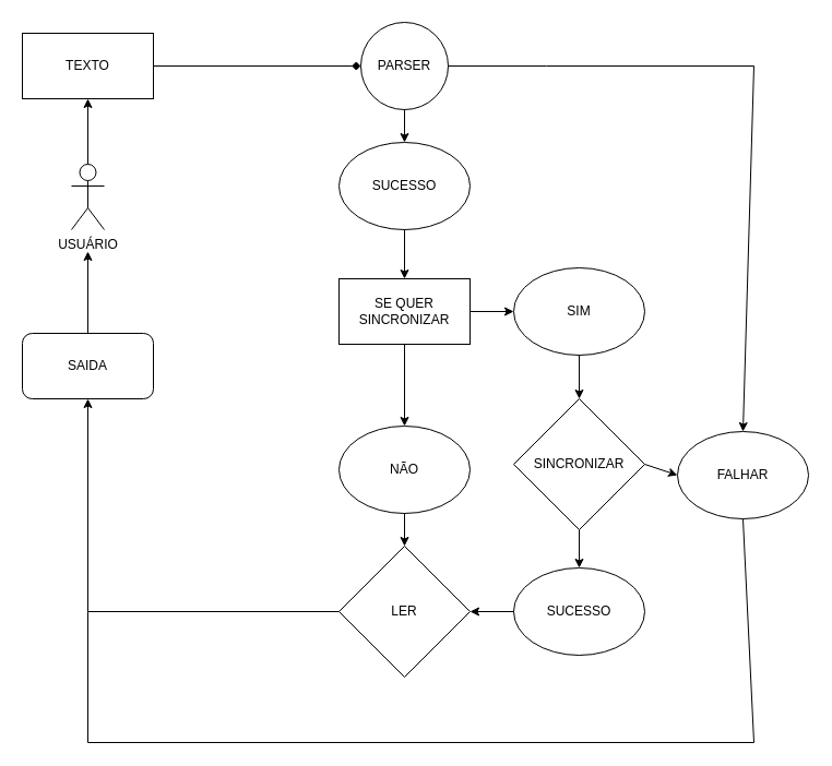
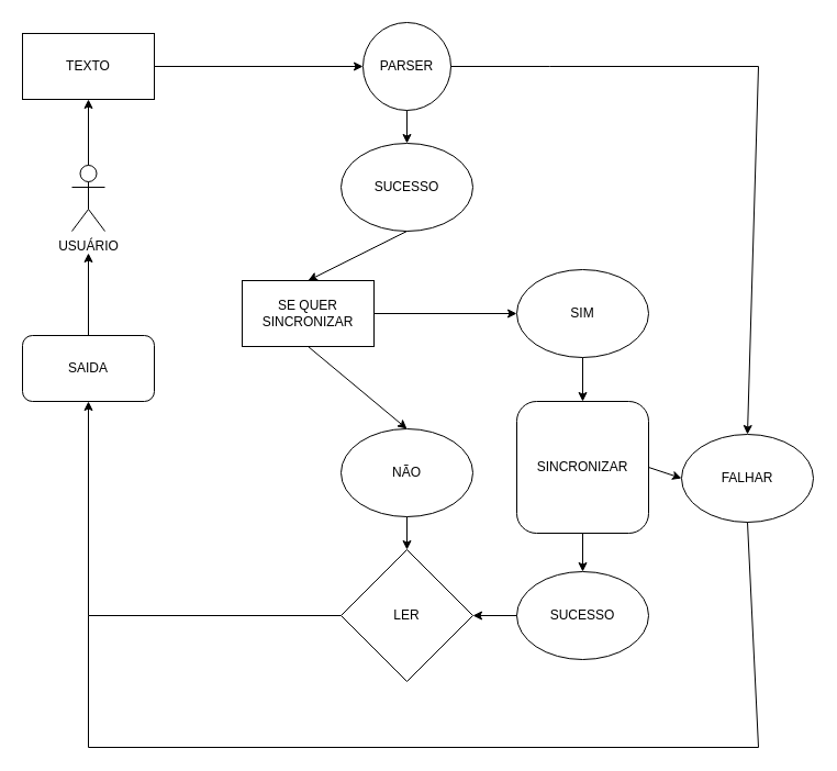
  <mxCell id="0" />
  <mxCell id="1" parent="0" />
  <mxCell id="2" value="TEXTO" style="rounded=0;whiteSpace=wrap;html=1;" vertex="1" parent="1"><mxGeometry x="20" y="30" width="120" height="60" as="geometry" /></mxCell>
- <mxCell id="3" value="" style="endArrow=diamond;html=1;rounded=0;exitX=1;exitY=0.5;exitDx=0;exitDy=0;" edge="1" parent="1" source="2" target="4"><mxGeometry width="50" height="50" relative="1" as="geometry"><mxPoint x="260" y="200" as="sourcePoint" /><mxPoint x="230" y="60" as="targetPoint" /></mxGeometry></mxCell>
+ <mxCell id="3" value="" style="endArrow=classic;html=1;rounded=0;exitX=1;exitY=0.5;exitDx=0;exitDy=0;" edge="1" parent="1" source="2" target="4"><mxGeometry width="50" height="50" relative="1" as="geometry"><mxPoint x="260" y="200" as="sourcePoint" /><mxPoint x="230" y="60" as="targetPoint" /></mxGeometry></mxCell>
  <mxCell id="4" value="PARSER" style="ellipse;whiteSpace=wrap;html=1;" vertex="1" parent="1"><mxGeometry x="330" y="20" width="80" height="80" as="geometry" /></mxCell>
- <mxCell id="5" value="SE QUER SINCRONIZAR" style="rounded=0;whiteSpace=wrap;html=1;" vertex="1" parent="1"><mxGeometry x="310" y="255" width="120" height="60" as="geometry" /></mxCell>
+ <mxCell id="5" value="SE QUER SINCRONIZAR" style="rounded=0;whiteSpace=wrap;html=1;" vertex="1" parent="1"><mxGeometry x="220" y="255" width="120" height="60" as="geometry" /></mxCell>
  <mxCell id="6" value="SIM" style="ellipse;whiteSpace=wrap;html=1;" vertex="1" parent="1"><mxGeometry x="470" y="245" width="120" height="80" as="geometry" /></mxCell>
  <mxCell id="7" value="" style="endArrow=classic;html=1;rounded=0;exitX=0.5;exitY=1;exitDx=0;exitDy=0;entryX=0.5;entryY=0;entryDx=0;entryDy=0;" edge="1" parent="1" source="4" target="26"><mxGeometry width="50" height="50" relative="1" as="geometry"><mxPoint x="430" y="240" as="sourcePoint" /><mxPoint x="470" y="250" as="targetPoint" /></mxGeometry></mxCell>
  <mxCell id="8" value="" style="endArrow=classic;html=1;rounded=0;exitX=0.5;exitY=1;exitDx=0;exitDy=0;entryX=0.5;entryY=0;entryDx=0;entryDy=0;" edge="1" parent="1" source="6" target="9"><mxGeometry width="50" height="50" relative="1" as="geometry"><mxPoint x="210" y="380" as="sourcePoint" /><mxPoint x="530" y="330" as="targetPoint" /></mxGeometry></mxCell>
- <mxCell id="9" value="&lt;div&gt;SINCRONIZAR&lt;/div&gt;" style="rhombus;whiteSpace=wrap;html=1;" vertex="1" parent="1"><mxGeometry x="470" y="365" width="120" height="120" as="geometry" /></mxCell>
+ <mxCell id="9" value="&lt;div&gt;SINCRONIZAR&lt;/div&gt;" style="whiteSpace=wrap;html=1;rounded=1;" vertex="1" parent="1"><mxGeometry x="470" y="365" width="120" height="120" as="geometry" /></mxCell>
  <mxCell id="10" value="USUÁRIO" style="shape=umlActor;verticalLabelPosition=bottom;verticalAlign=top;html=1;outlineConnect=0;" vertex="1" parent="1"><mxGeometry x="65" y="150" width="30" height="60" as="geometry" /></mxCell>
  <mxCell id="11" value="" style="endArrow=classic;html=1;rounded=0;exitX=0.5;exitY=0;exitDx=0;exitDy=0;exitPerimeter=0;entryX=0.5;entryY=1;entryDx=0;entryDy=0;" edge="1" parent="1" source="10" target="2"><mxGeometry width="50" height="50" relative="1" as="geometry"><mxPoint x="50" y="130" as="sourcePoint" /><mxPoint x="75" y="70" as="targetPoint" /></mxGeometry></mxCell>
  <mxCell id="12" value="NÃO" style="ellipse;whiteSpace=wrap;html=1;" vertex="1" parent="1"><mxGeometry x="310" y="390" width="120" height="80" as="geometry" /></mxCell>
  <mxCell id="13" value="" style="endArrow=classic;html=1;rounded=0;exitX=0.5;exitY=1;exitDx=0;exitDy=0;entryX=0.5;entryY=0;entryDx=0;entryDy=0;" edge="1" parent="1" source="5" target="12"><mxGeometry width="50" height="50" relative="1" as="geometry"><mxPoint x="240" y="500" as="sourcePoint" /><mxPoint x="290" y="450" as="targetPoint" /></mxGeometry></mxCell>
  <mxCell id="14" value="" style="endArrow=classic;html=1;rounded=0;exitX=0.5;exitY=1;exitDx=0;exitDy=0;" edge="1" parent="1" source="12"><mxGeometry width="50" height="50" relative="1" as="geometry"><mxPoint x="240" y="530" as="sourcePoint" /><mxPoint x="370" y="500" as="targetPoint" /></mxGeometry></mxCell>
  <mxCell id="15" value="LER" style="rhombus;whiteSpace=wrap;html=1;" vertex="1" parent="1"><mxGeometry x="310" y="500" width="120" height="120" as="geometry" /></mxCell>
  <mxCell id="16" value="" style="endArrow=classic;html=1;rounded=0;exitX=0.5;exitY=0;exitDx=0;exitDy=0;" edge="1" parent="1" source="23"><mxGeometry width="50" height="50" relative="1" as="geometry"><mxPoint x="260" y="530" as="sourcePoint" /><mxPoint x="80" y="230" as="targetPoint" /><Array as="points" /></mxGeometry></mxCell>
  <mxCell id="17" value="FALHAR" style="ellipse;whiteSpace=wrap;html=1;" vertex="1" parent="1"><mxGeometry x="620" y="395" width="120" height="80" as="geometry" /></mxCell>
  <mxCell id="18" value="" style="endArrow=classic;html=1;rounded=0;entryX=0;entryY=0.5;entryDx=0;entryDy=0;exitX=1;exitY=0.5;exitDx=0;exitDy=0;" edge="1" parent="1" source="9" target="17"><mxGeometry width="50" height="50" relative="1" as="geometry"><mxPoint x="260" y="260" as="sourcePoint" /><mxPoint x="310" y="210" as="targetPoint" /></mxGeometry></mxCell>
  <mxCell id="19" value="SUCESSO" style="ellipse;whiteSpace=wrap;html=1;" vertex="1" parent="1"><mxGeometry x="470" y="520" width="120" height="80" as="geometry" /></mxCell>
  <mxCell id="20" value="" style="endArrow=classic;html=1;rounded=0;entryX=0.5;entryY=0;entryDx=0;entryDy=0;exitX=0.5;exitY=1;exitDx=0;exitDy=0;" edge="1" parent="1" source="9" target="19"><mxGeometry width="50" height="50" relative="1" as="geometry"><mxPoint x="260" y="520" as="sourcePoint" /><mxPoint x="310" y="470" as="targetPoint" /></mxGeometry></mxCell>
  <mxCell id="21" value="" style="endArrow=classic;html=1;rounded=0;exitX=0;exitY=0.5;exitDx=0;exitDy=0;entryX=1;entryY=0.5;entryDx=0;entryDy=0;" edge="1" parent="1" source="19" target="15"><mxGeometry width="50" height="50" relative="1" as="geometry"><mxPoint x="260" y="520" as="sourcePoint" /><mxPoint x="310" y="470" as="targetPoint" /></mxGeometry></mxCell>
  <mxCell id="22" value="" style="endArrow=classic;html=1;rounded=0;exitX=0;exitY=0.5;exitDx=0;exitDy=0;" edge="1" parent="1" source="15" target="23"><mxGeometry width="50" height="50" relative="1" as="geometry"><mxPoint x="310" y="560" as="sourcePoint" /><mxPoint x="80" y="230" as="targetPoint" /><Array as="points"><mxPoint x="80" y="560" /></Array></mxGeometry></mxCell>
  <mxCell id="23" value="SAIDA" style="rounded=1;whiteSpace=wrap;html=1;" vertex="1" parent="1"><mxGeometry x="20" y="305" width="120" height="60" as="geometry" /></mxCell>
  <mxCell id="24" value="" style="endArrow=none;html=1;rounded=0;exitX=0.5;exitY=1;exitDx=0;exitDy=0;" edge="1" parent="1" source="17"><mxGeometry width="50" height="50" relative="1" as="geometry"><mxPoint x="690" y="435" as="sourcePoint" /><mxPoint x="80" y="560" as="targetPoint" /><Array as="points"><mxPoint x="690" y="680" /><mxPoint x="80" y="680" /></Array></mxGeometry></mxCell>
  <mxCell id="25" value="" style="endArrow=classic;html=1;rounded=0;exitX=1;exitY=0.5;exitDx=0;exitDy=0;entryX=0.5;entryY=0;entryDx=0;entryDy=0;" edge="1" parent="1" source="4" target="17"><mxGeometry width="50" height="50" relative="1" as="geometry"><mxPoint x="450" y="330" as="sourcePoint" /><mxPoint x="710" y="200" as="targetPoint" /><Array as="points"><mxPoint x="500" y="60" /><mxPoint x="690" y="60" /></Array></mxGeometry></mxCell>
  <mxCell id="26" value="SUCESSO" style="ellipse;whiteSpace=wrap;html=1;" vertex="1" parent="1"><mxGeometry x="310" y="130" width="120" height="80" as="geometry" /></mxCell>
  <mxCell id="27" value="" style="endArrow=classic;html=1;rounded=0;exitX=0.5;exitY=1;exitDx=0;exitDy=0;entryX=0.5;entryY=0;entryDx=0;entryDy=0;" edge="1" parent="1" source="26" target="5"><mxGeometry width="50" height="50" relative="1" as="geometry"><mxPoint x="450" y="390" as="sourcePoint" /><mxPoint x="500" y="340" as="targetPoint" /></mxGeometry></mxCell>
  <mxCell id="28" value="" style="endArrow=classic;html=1;rounded=0;exitX=1;exitY=0.5;exitDx=0;exitDy=0;entryX=0;entryY=0.5;entryDx=0;entryDy=0;" edge="1" parent="1" source="5" target="6"><mxGeometry width="50" height="50" relative="1" as="geometry"><mxPoint x="450" y="390" as="sourcePoint" /><mxPoint x="500" y="340" as="targetPoint" /></mxGeometry></mxCell>
